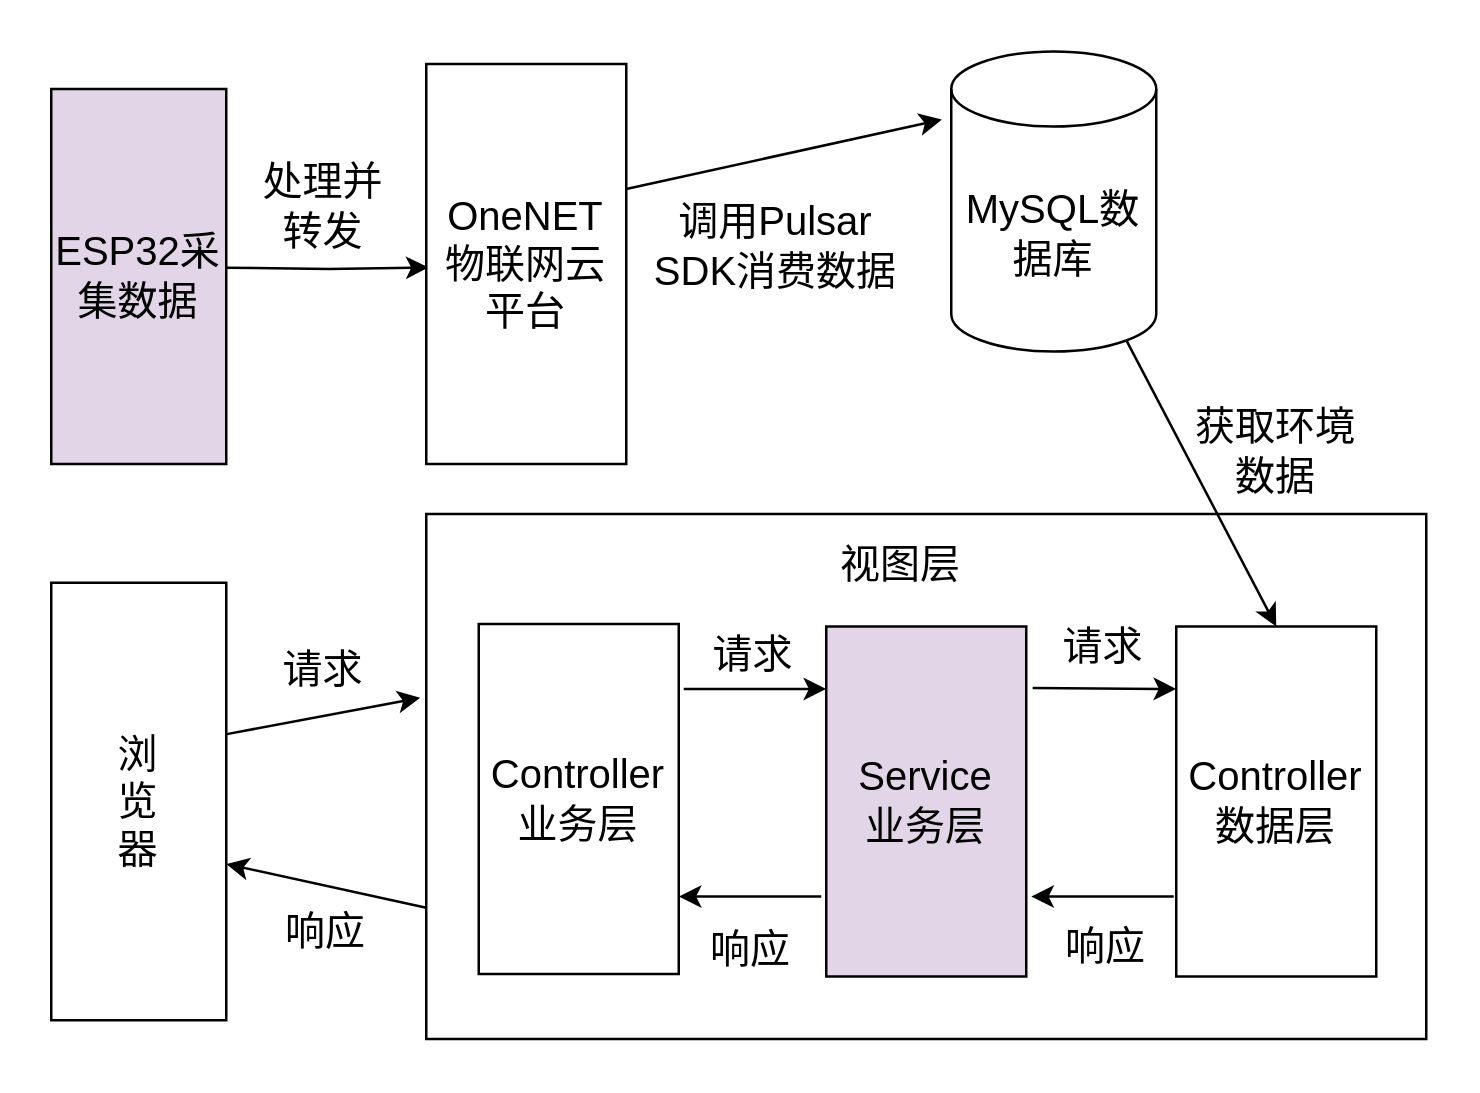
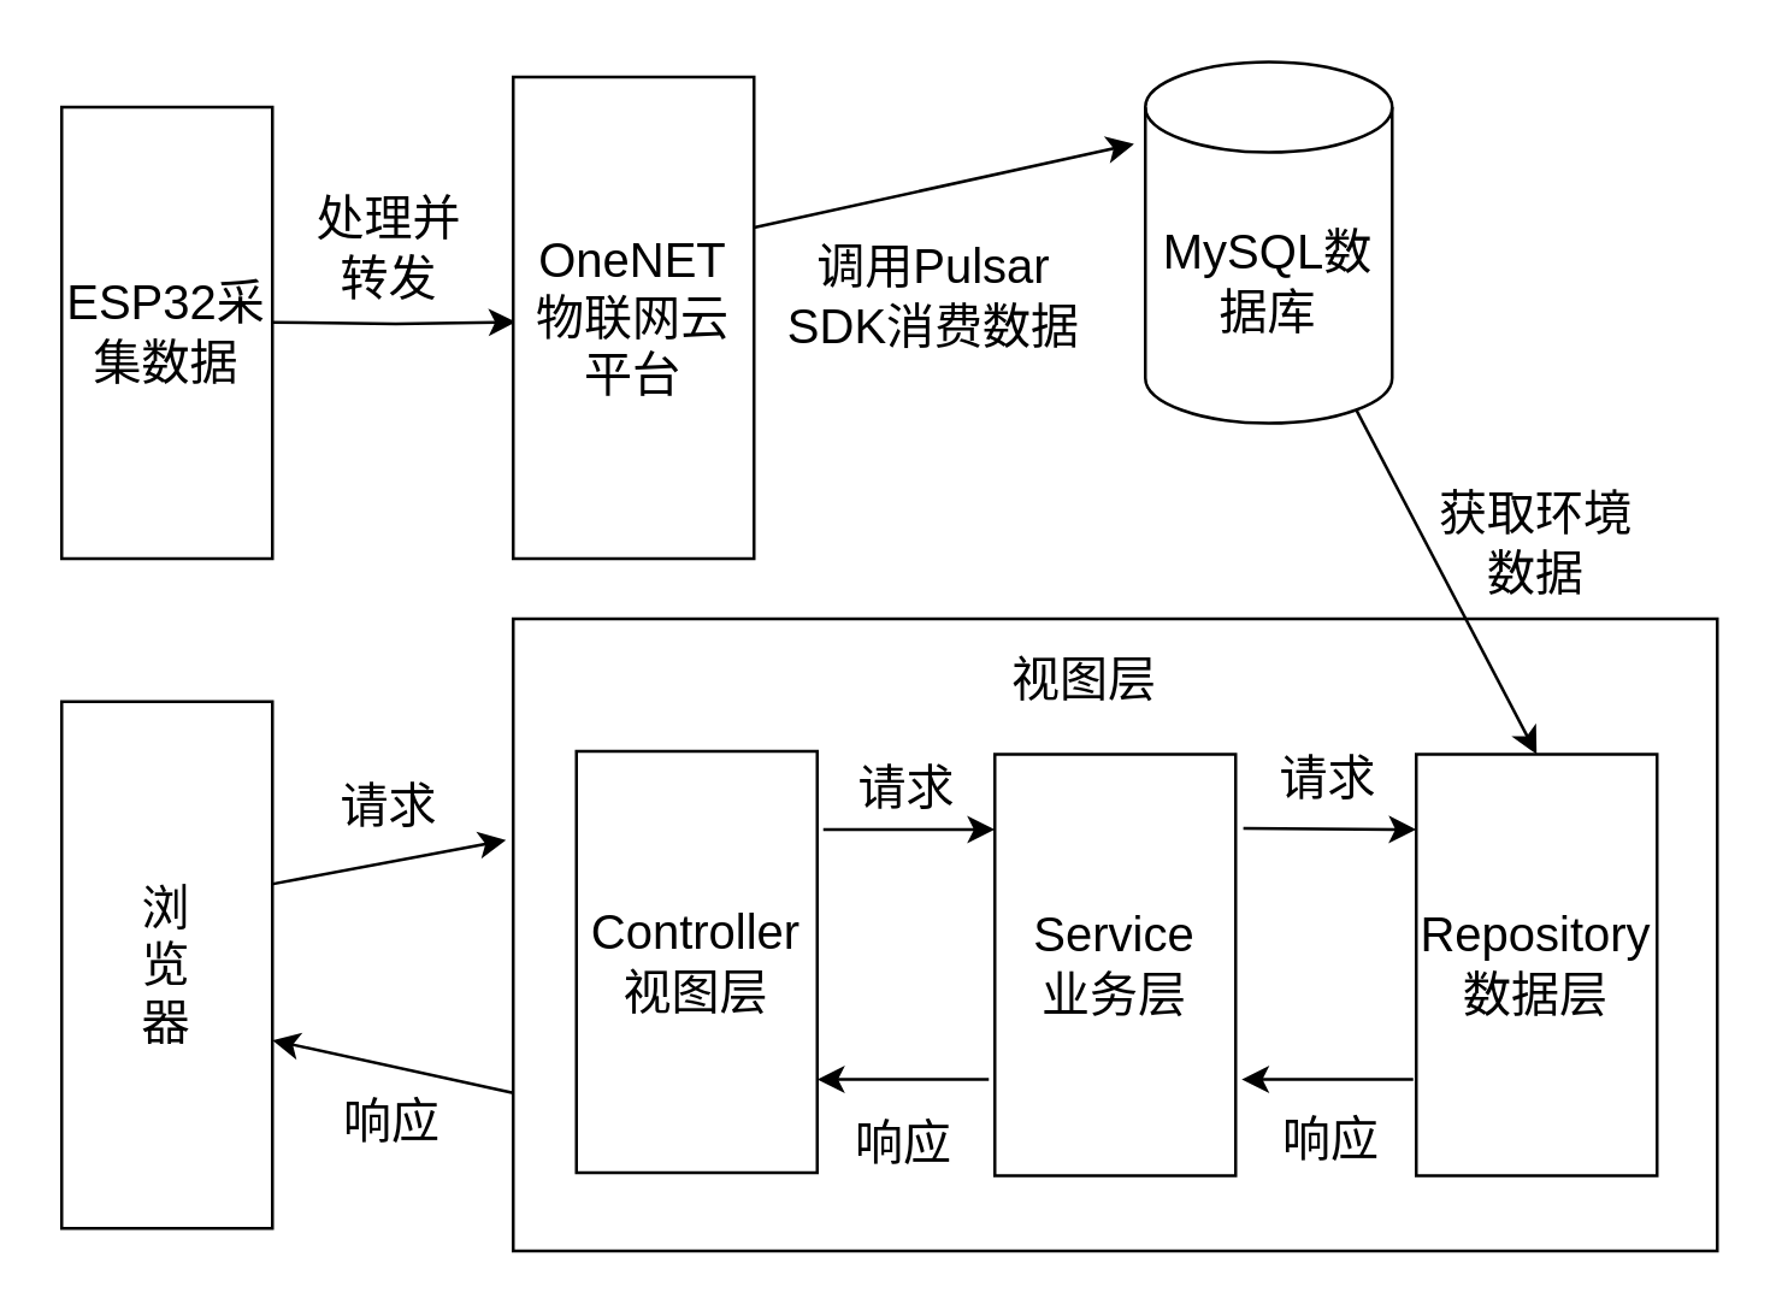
  <mxCell id="0" />
  <mxCell id="1" parent="0" />
  <mxCell id="2" value="" style="rounded=0;whiteSpace=wrap;html=1;" vertex="1" parent="1"><mxGeometry x="170" y="205" width="400" height="210" as="geometry" /></mxCell>
  <mxCell id="3" value="" style="edgeStyle=orthogonalEdgeStyle;rounded=0;orthogonalLoop=1;jettySize=auto;html=1;exitX=1;exitY=0.25;exitDx=0;exitDy=0;entryX=0.012;entryY=0.296;entryDx=0;entryDy=0;entryPerimeter=0;" edge="1" parent="1"><mxGeometry relative="1" as="geometry"><mxPoint x="90" y="106.5" as="sourcePoint" /><mxPoint x="170.96" y="106.36" as="targetPoint" /></mxGeometry></mxCell>
- <mxCell id="4" value="&lt;font style=&quot;font-size: 16px;&quot;&gt;ESP32采集数据&lt;/font&gt;" style="rounded=0;whiteSpace=wrap;html=1;fillColor=#e1d5e7;" vertex="1" parent="1"><mxGeometry x="20" y="35" width="70" height="150" as="geometry" /></mxCell>
+ <mxCell id="4" value="&lt;font style=&quot;font-size: 16px;&quot;&gt;ESP32采集数据&lt;/font&gt;" style="rounded=0;whiteSpace=wrap;html=1;" vertex="1" parent="1"><mxGeometry x="20" y="35" width="70" height="150" as="geometry" /></mxCell>
  <mxCell id="5" value="&lt;font style=&quot;font-size: 16px;&quot;&gt;OneNET物联网云平台&lt;/font&gt;" style="rounded=0;whiteSpace=wrap;html=1;" vertex="1" parent="1"><mxGeometry x="170" y="25" width="80" height="160" as="geometry" /></mxCell>
  <mxCell id="6" value="" style="endArrow=classic;html=1;rounded=0;entryX=-0.046;entryY=0.227;entryDx=0;entryDy=0;entryPerimeter=0;" edge="1" parent="1" target="12"><mxGeometry width="50" height="50" relative="1" as="geometry"><mxPoint x="250" y="75" as="sourcePoint" /><mxPoint x="360" y="55" as="targetPoint" /></mxGeometry></mxCell>
- <mxCell id="7" value="&lt;font style=&quot;font-size: 16px;&quot;&gt;Controller&lt;/font&gt;&lt;div&gt;&lt;span style=&quot;font-size: 16px;&quot;&gt;业务层&lt;/span&gt;&lt;/div&gt;" style="rounded=0;whiteSpace=wrap;html=1;" vertex="1" parent="1"><mxGeometry x="191" y="249" width="80" height="140" as="geometry" /></mxCell>
+ <mxCell id="7" value="&lt;font style=&quot;font-size: 16px;&quot;&gt;Controller&lt;/font&gt;&lt;div&gt;&lt;span style=&quot;font-size: 16px;&quot;&gt;视图层&lt;/span&gt;&lt;/div&gt;" style="rounded=0;whiteSpace=wrap;html=1;" vertex="1" parent="1"><mxGeometry x="191" y="249" width="80" height="140" as="geometry" /></mxCell>
  <mxCell id="8" value="&lt;font style=&quot;font-size: 16px;&quot;&gt;浏&lt;/font&gt;&lt;div&gt;&lt;font style=&quot;font-size: 16px;&quot;&gt;览&lt;/font&gt;&lt;/div&gt;&lt;div&gt;&lt;font style=&quot;font-size: 16px;&quot;&gt;器&lt;/font&gt;&lt;/div&gt;" style="rounded=0;whiteSpace=wrap;html=1;" vertex="1" parent="1"><mxGeometry x="20" y="232.5" width="70" height="175" as="geometry" /></mxCell>
  <mxCell id="9" value="&lt;font style=&quot;font-size: 16px;&quot;&gt;视图层&lt;/font&gt;" style="text;html=1;align=center;verticalAlign=middle;whiteSpace=wrap;rounded=0;" vertex="1" parent="1"><mxGeometry x="330" y="210" width="60" height="30" as="geometry" /></mxCell>
- <mxCell id="10" value="&lt;span style=&quot;font-size: 16px;&quot;&gt;Service&lt;/span&gt;&lt;div&gt;&lt;span style=&quot;font-size: 16px;&quot;&gt;业务层&lt;/span&gt;&lt;/div&gt;" style="rounded=0;whiteSpace=wrap;html=1;fillColor=#e1d5e7;" vertex="1" parent="1"><mxGeometry x="330" y="250" width="80" height="140" as="geometry" /></mxCell>
- <mxCell id="11" value="&lt;font style=&quot;font-size: 16px;&quot;&gt;Controller&lt;/font&gt;&lt;div&gt;&lt;font style=&quot;font-size: 16px;&quot;&gt;数据层&lt;/font&gt;&lt;/div&gt;" style="rounded=0;whiteSpace=wrap;html=1;" vertex="1" parent="1"><mxGeometry x="470" y="250" width="80" height="140" as="geometry" /></mxCell>
+ <mxCell id="10" value="&lt;span style=&quot;font-size: 16px;&quot;&gt;Service&lt;/span&gt;&lt;div&gt;&lt;span style=&quot;font-size: 16px;&quot;&gt;业务层&lt;/span&gt;&lt;/div&gt;" style="rounded=0;whiteSpace=wrap;html=1;" vertex="1" parent="1"><mxGeometry x="330" y="250" width="80" height="140" as="geometry" /></mxCell>
+ <mxCell id="11" value="&lt;font style=&quot;font-size: 16px;&quot;&gt;Repository&lt;/font&gt;&lt;div&gt;&lt;font style=&quot;font-size: 16px;&quot;&gt;数据层&lt;/font&gt;&lt;/div&gt;" style="rounded=0;whiteSpace=wrap;html=1;" vertex="1" parent="1"><mxGeometry x="470" y="250" width="80" height="140" as="geometry" /></mxCell>
  <mxCell id="12" value="&lt;font style=&quot;font-size: 16px;&quot;&gt;MySQL数据库&lt;/font&gt;" style="shape=cylinder3;whiteSpace=wrap;html=1;boundedLbl=1;backgroundOutline=1;size=15;" vertex="1" parent="1"><mxGeometry x="380" y="20" width="82" height="120" as="geometry" /></mxCell>
  <mxCell id="13" value="" style="endArrow=classic;html=1;rounded=0;exitX=0.855;exitY=1;exitDx=0;exitDy=-4.35;exitPerimeter=0;entryX=0.5;entryY=0;entryDx=0;entryDy=0;" edge="1" parent="1" source="12" target="11"><mxGeometry width="50" height="50" relative="1" as="geometry"><mxPoint x="450" y="185" as="sourcePoint" /><mxPoint x="540" y="250" as="targetPoint" /></mxGeometry></mxCell>
  <mxCell id="14" value="" style="endArrow=classic;html=1;rounded=0;entryX=1.007;entryY=0.176;entryDx=0;entryDy=0;entryPerimeter=0;exitX=1.007;exitY=0.176;exitDx=0;exitDy=0;exitPerimeter=0;" edge="1" parent="1"><mxGeometry width="50" height="50" relative="1" as="geometry"><mxPoint x="412.56" y="274.64" as="sourcePoint" /><mxPoint x="470" y="275" as="targetPoint" /></mxGeometry></mxCell>
  <mxCell id="15" value="" style="endArrow=classic;html=1;rounded=0;entryX=1.007;entryY=0.176;entryDx=0;entryDy=0;entryPerimeter=0;" edge="1" parent="1"><mxGeometry width="50" height="50" relative="1" as="geometry"><mxPoint x="328" y="358" as="sourcePoint" /><mxPoint x="271" y="358" as="targetPoint" /></mxGeometry></mxCell>
  <mxCell id="16" value="" style="endArrow=classic;html=1;rounded=0;entryX=1.007;entryY=0.176;entryDx=0;entryDy=0;entryPerimeter=0;" edge="1" parent="1"><mxGeometry width="50" height="50" relative="1" as="geometry"><mxPoint x="273" y="275" as="sourcePoint" /><mxPoint x="330" y="275" as="targetPoint" /></mxGeometry></mxCell>
  <mxCell id="17" value="" style="endArrow=classic;html=1;rounded=0;entryX=1.007;entryY=0.176;entryDx=0;entryDy=0;entryPerimeter=0;" edge="1" parent="1"><mxGeometry width="50" height="50" relative="1" as="geometry"><mxPoint x="469" y="358" as="sourcePoint" /><mxPoint x="412" y="358" as="targetPoint" /></mxGeometry></mxCell>
  <mxCell id="18" value="" style="endArrow=classic;html=1;rounded=0;entryX=-0.006;entryY=0.35;entryDx=0;entryDy=0;entryPerimeter=0;exitX=1.003;exitY=0.346;exitDx=0;exitDy=0;exitPerimeter=0;" edge="1" parent="1" source="8" target="2"><mxGeometry width="50" height="50" relative="1" as="geometry"><mxPoint x="100" y="275" as="sourcePoint" /><mxPoint x="157" y="275" as="targetPoint" /></mxGeometry></mxCell>
  <mxCell id="19" value="" style="endArrow=classic;html=1;rounded=0;entryX=1.007;entryY=0.176;entryDx=0;entryDy=0;entryPerimeter=0;exitX=0;exitY=0.75;exitDx=0;exitDy=0;" edge="1" parent="1" source="2"><mxGeometry width="50" height="50" relative="1" as="geometry"><mxPoint x="147" y="345" as="sourcePoint" /><mxPoint x="90" y="345" as="targetPoint" /></mxGeometry></mxCell>
  <mxCell id="20" value="&lt;font style=&quot;font-size: 16px;&quot;&gt;处理并转发&lt;/font&gt;" style="text;html=1;align=center;verticalAlign=middle;whiteSpace=wrap;rounded=0;" vertex="1" parent="1"><mxGeometry x="99" y="54" width="60" height="56" as="geometry" /></mxCell>
  <mxCell id="21" value="&lt;font style=&quot;font-size: 16px;&quot;&gt;调用Pulsar SDK消费数据&lt;/font&gt;" style="text;html=1;align=center;verticalAlign=middle;whiteSpace=wrap;rounded=0;" vertex="1" parent="1"><mxGeometry x="260" y="40" width="100" height="115" as="geometry" /></mxCell>
  <mxCell id="22" value="&lt;font style=&quot;font-size: 16px;&quot;&gt;获取环境数据&lt;/font&gt;" style="text;html=1;align=center;verticalAlign=middle;whiteSpace=wrap;rounded=0;" vertex="1" parent="1"><mxGeometry x="470" y="145" width="80" height="70" as="geometry" /></mxCell>
  <mxCell id="23" value="&lt;span style=&quot;font-size: 16px;&quot;&gt;请求&lt;/span&gt;" style="text;html=1;align=center;verticalAlign=middle;whiteSpace=wrap;rounded=0;" vertex="1" parent="1"><mxGeometry x="401" y="243" width="80" height="30" as="geometry" /></mxCell>
  <mxCell id="24" value="&lt;span style=&quot;font-size: 16px;&quot;&gt;请求&lt;/span&gt;" style="text;html=1;align=center;verticalAlign=middle;whiteSpace=wrap;rounded=0;" vertex="1" parent="1"><mxGeometry x="261" y="245.5" width="80" height="30" as="geometry" /></mxCell>
  <mxCell id="25" value="&lt;span style=&quot;font-size: 16px;&quot;&gt;请求&lt;/span&gt;" style="text;html=1;align=center;verticalAlign=middle;whiteSpace=wrap;rounded=0;" vertex="1" parent="1"><mxGeometry x="89" y="252" width="80" height="30" as="geometry" /></mxCell>
  <mxCell id="26" value="&lt;span style=&quot;font-size: 16px;&quot;&gt;响应&lt;/span&gt;" style="text;html=1;align=center;verticalAlign=middle;whiteSpace=wrap;rounded=0;" vertex="1" parent="1"><mxGeometry x="90" y="357" width="80" height="30" as="geometry" /></mxCell>
  <mxCell id="27" value="&lt;span style=&quot;font-size: 16px;&quot;&gt;响应&lt;/span&gt;" style="text;html=1;align=center;verticalAlign=middle;whiteSpace=wrap;rounded=0;" vertex="1" parent="1"><mxGeometry x="260" y="364" width="80" height="30" as="geometry" /></mxCell>
  <mxCell id="28" value="&lt;span style=&quot;font-size: 16px;&quot;&gt;响应&lt;/span&gt;" style="text;html=1;align=center;verticalAlign=middle;whiteSpace=wrap;rounded=0;" vertex="1" parent="1"><mxGeometry x="402" y="363" width="80" height="30" as="geometry" /></mxCell>
